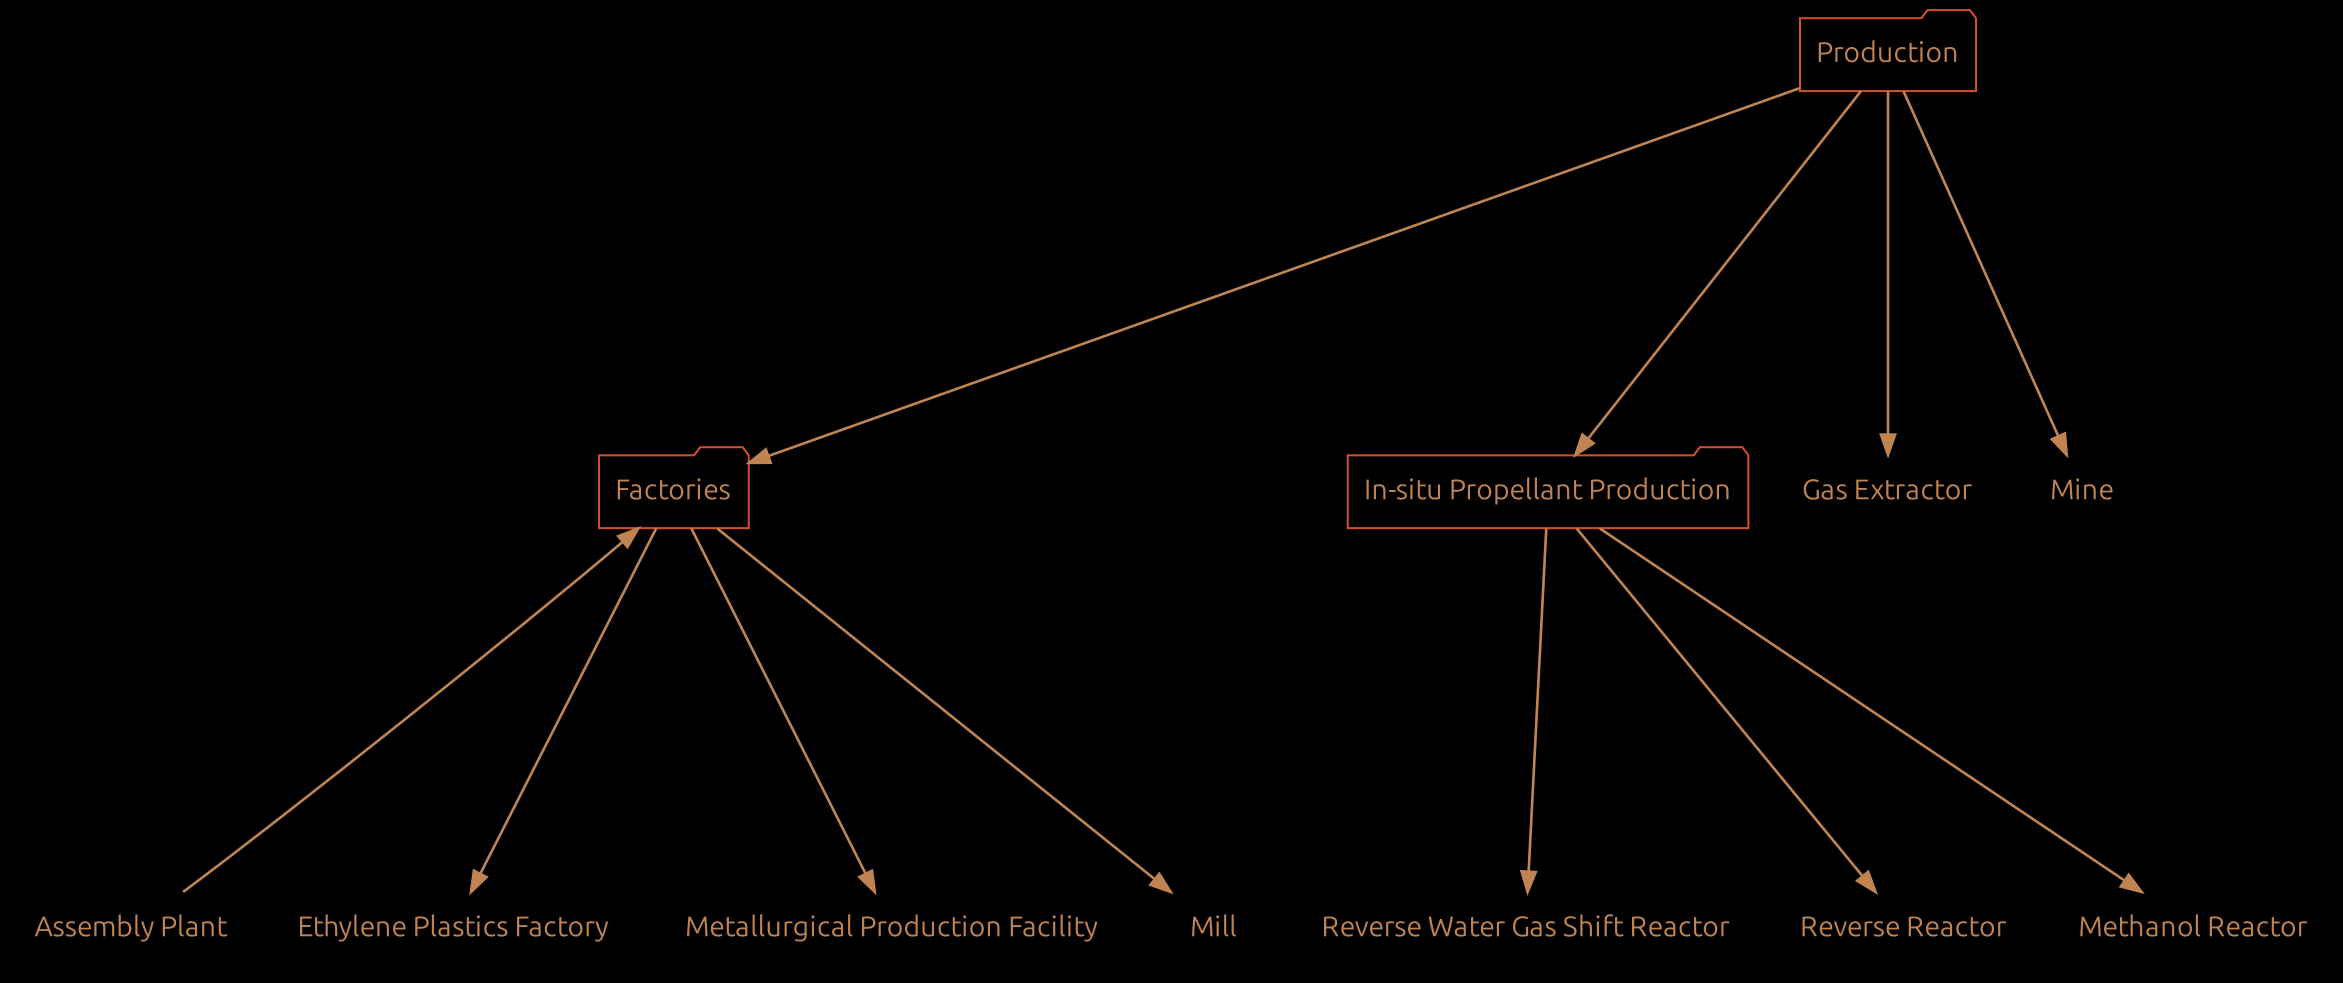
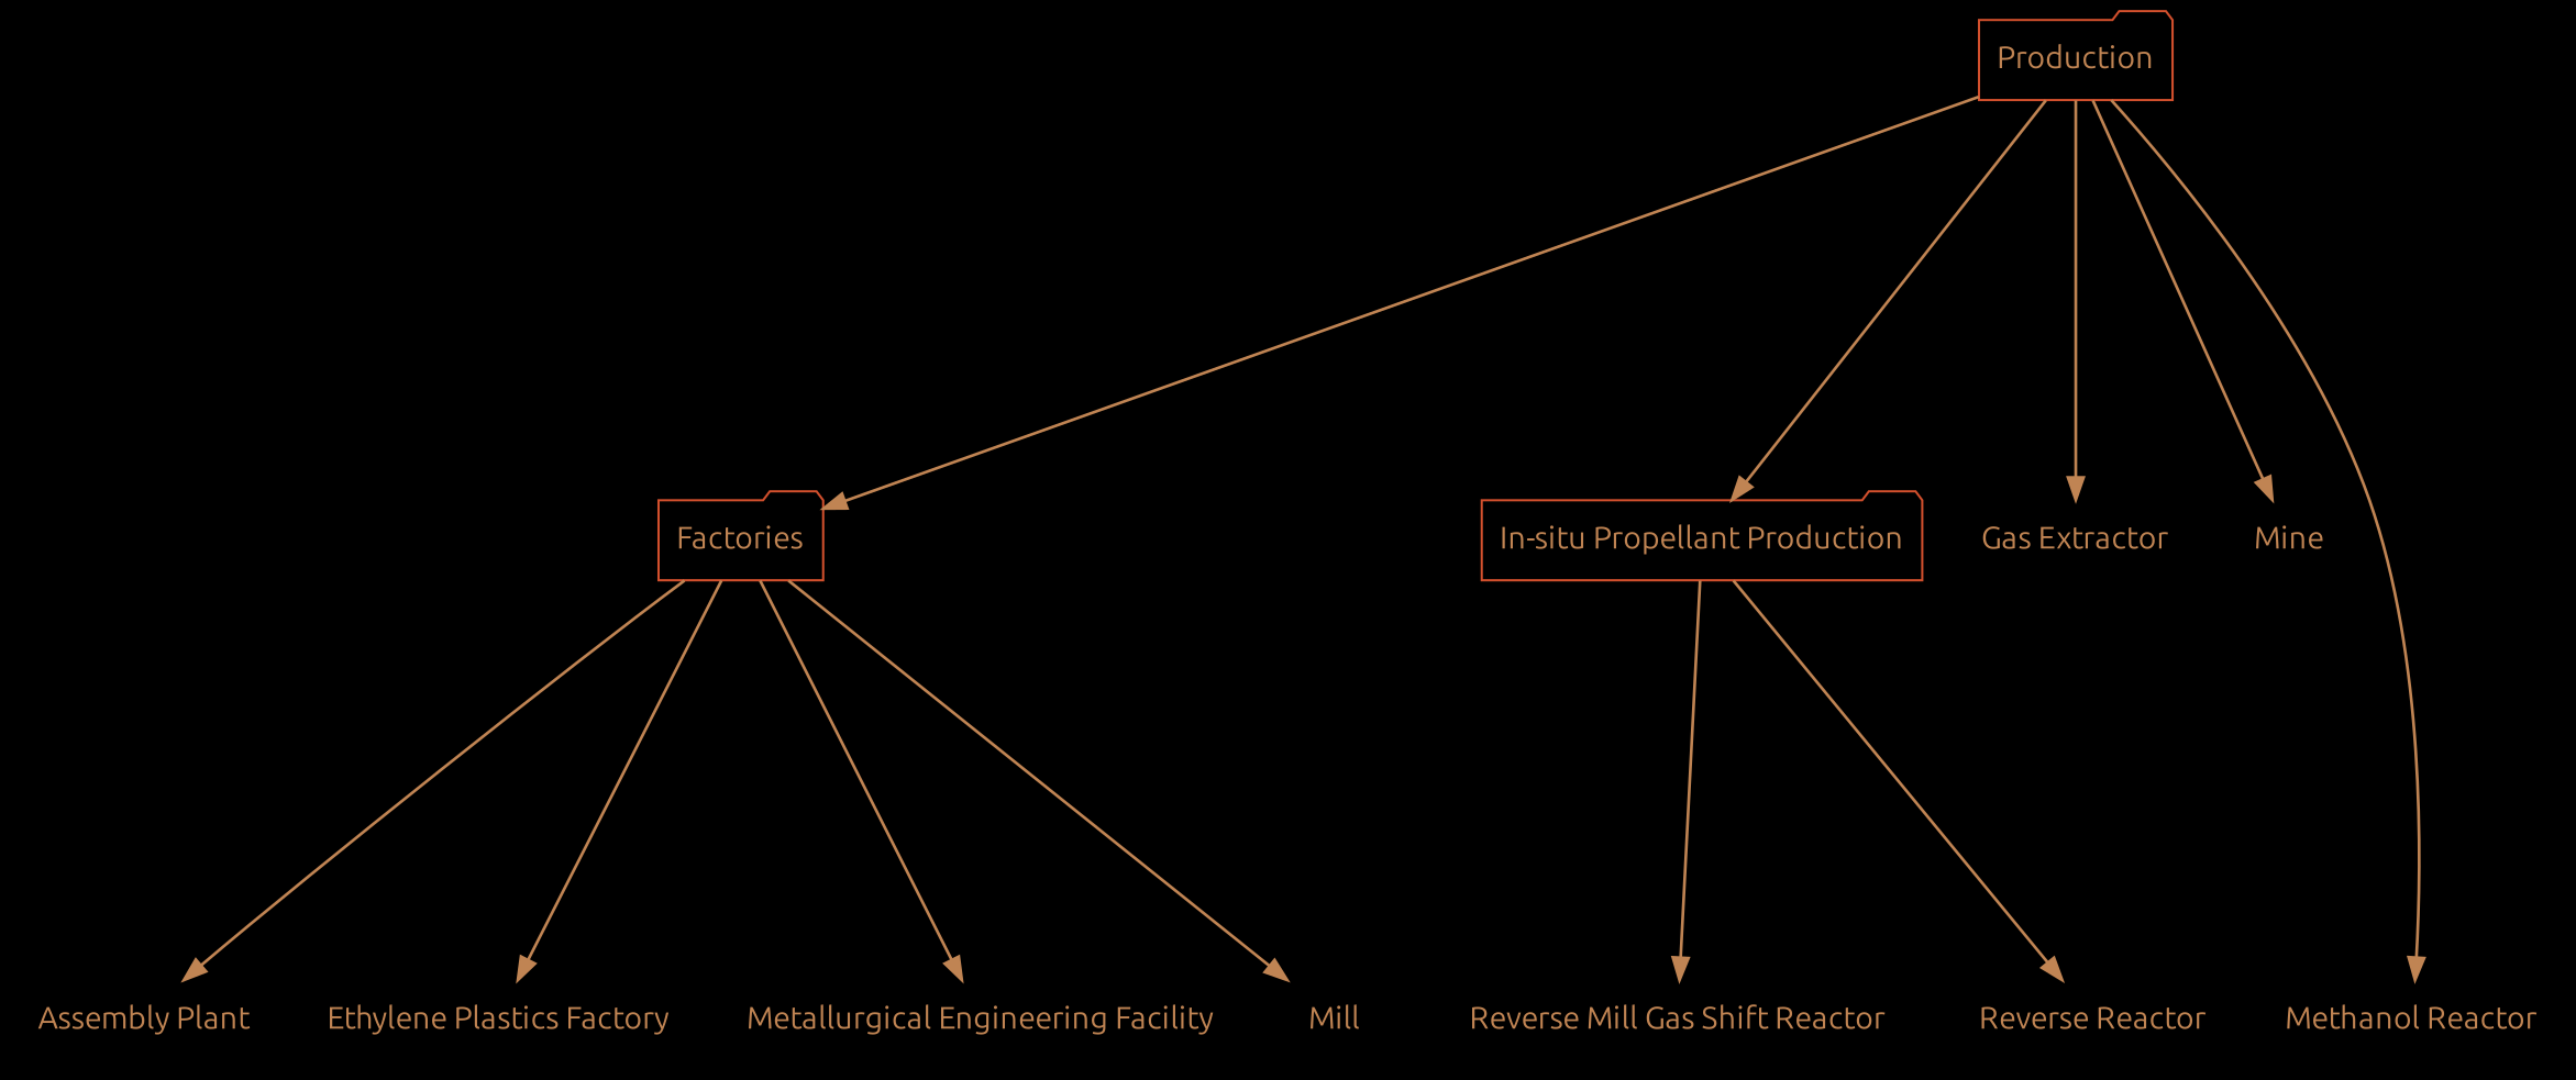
  digraph {
    bgcolor=black
    compound=true
    ranksep=2.5
    root=Production
    node [color="#d3502dff" fillcolor=gray10 fontcolor="#c08453ff" fontname=Ubuntu shape=none]
    edge [color="#c08453ff" penwidth=1.3]
    Production [shape=folder]
    Factories [shape=folder]
    "In-situ Propellant Production" [shape=folder]
    "Gas Extractor"
    Mine
    "Assembly Plant"
    "Ethylene Plastics Factory"
-   "Metallurgical Engineering Facility" [label="Metallurgical Production Facility"]
+   "Metallurgical Engineering Facility"
    Mill
    "Methanol Reactor"
-   "Reverse Water Gas Shift Reactor"
+   "Reverse Water Gas Shift Reactor" [label="Reverse Mill Gas Shift Reactor"]
    n12 [label="Reverse Reactor"]
    Production -> Factories
    Production -> "In-situ Propellant Production"
    Production -> "Gas Extractor"
    Production -> Mine
-   "Assembly Plant" -> Factories
+   Factories -> "Assembly Plant"
    Factories -> "Ethylene Plastics Factory"
    Factories -> "Metallurgical Engineering Facility"
    Factories -> Mill
-   "In-situ Propellant Production" -> "Methanol Reactor"
+   Production -> "Methanol Reactor"
    "In-situ Propellant Production" -> "Reverse Water Gas Shift Reactor"
    "In-situ Propellant Production" -> n12
  }
